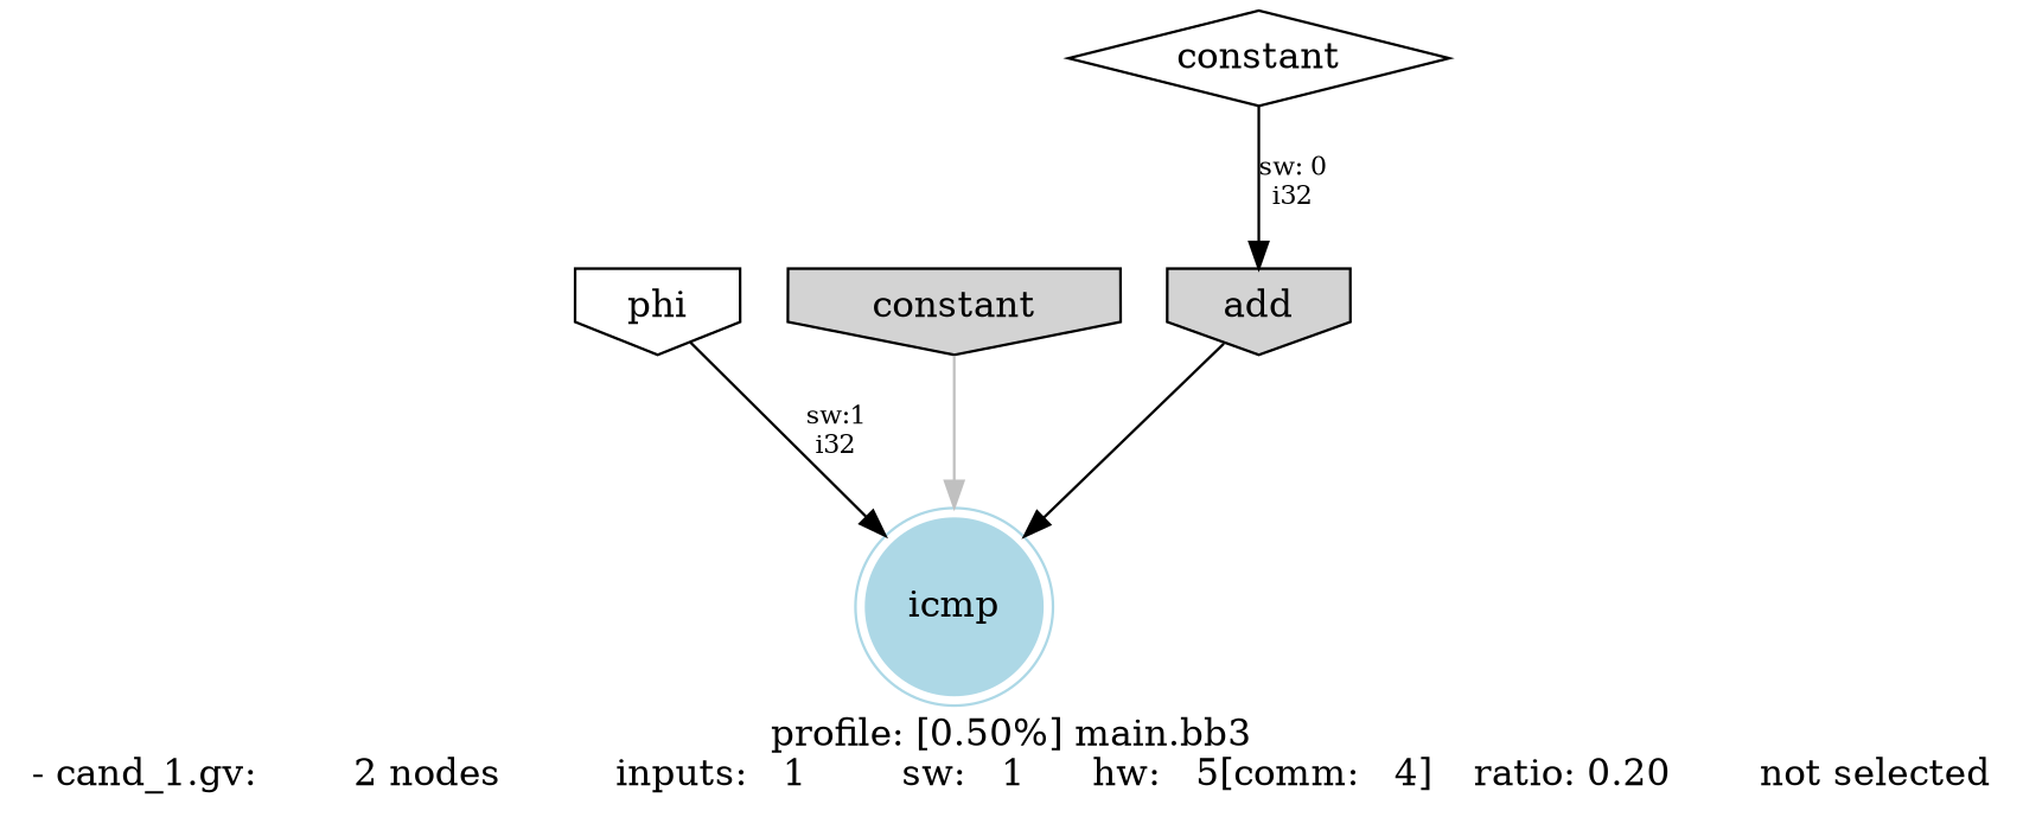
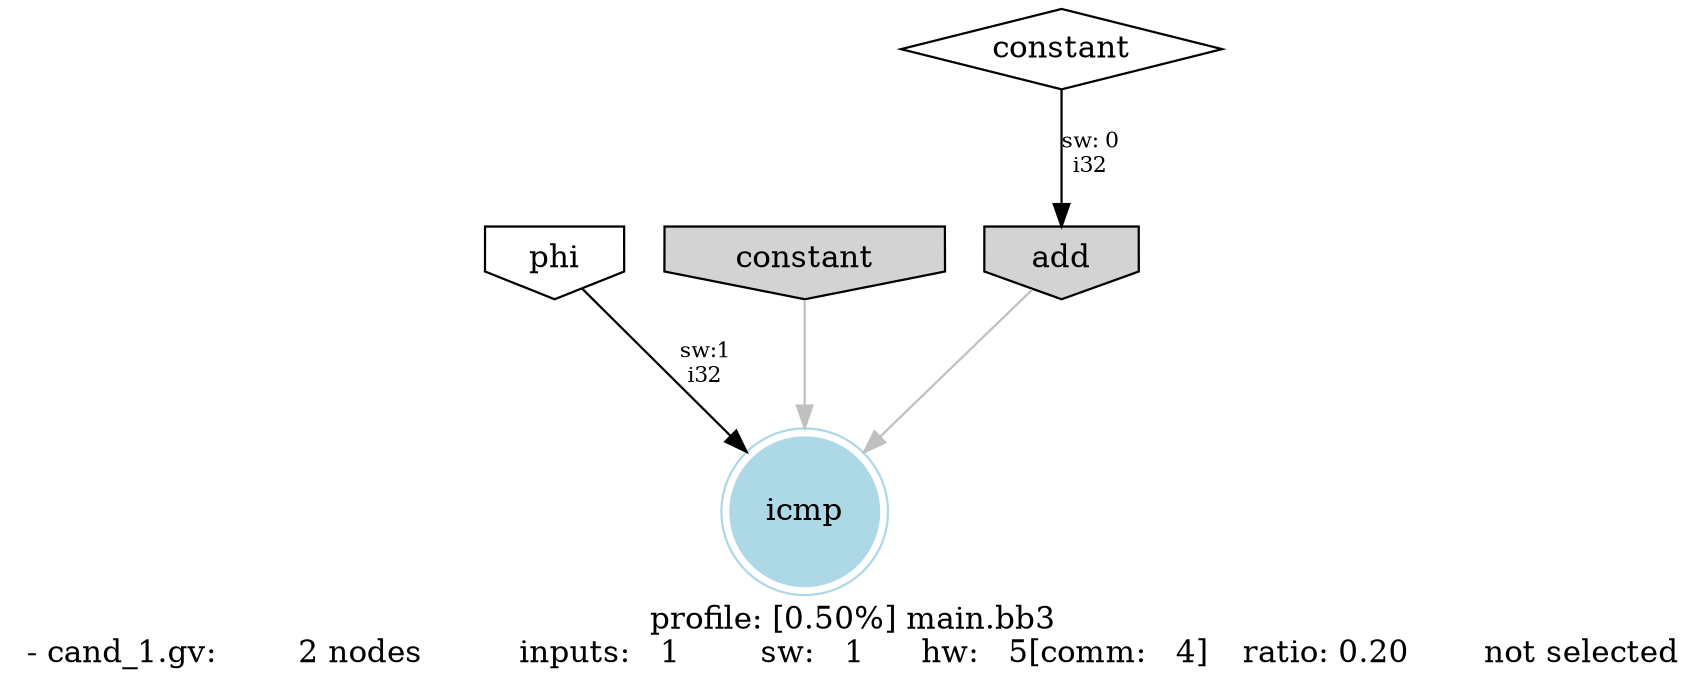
  digraph {
    label="profile: [0.50%] main.bb3\n- cand_1.gv: 	   2 nodes 	 inputs:   1 	 sw:   1 	 hw:   5[comm:   4] 	 ratio: 0.20 	 not selected"
    node [rank=source shape=invhouse style=filled]
    edge [fontsize=10]
    n1 [bgcolor=lightblue label=add]
    n2 [color=lightblue label=icmp rank=sink shape=doublecircle]
    n3 [label=phi style=""]
    n4 [label=constant shape=diamond rank="" style=""]
    n5 [bgcolor=lightblue label=constant]
-   n1 -> n2 [color=black]
+   n1 -> n2 [color=gray]
    n3 -> n2 [label="sw:1\ni32"]
    n4 -> n1 [label="sw: 0\ni32"]
    n5 -> n2 [color=gray]
  }
